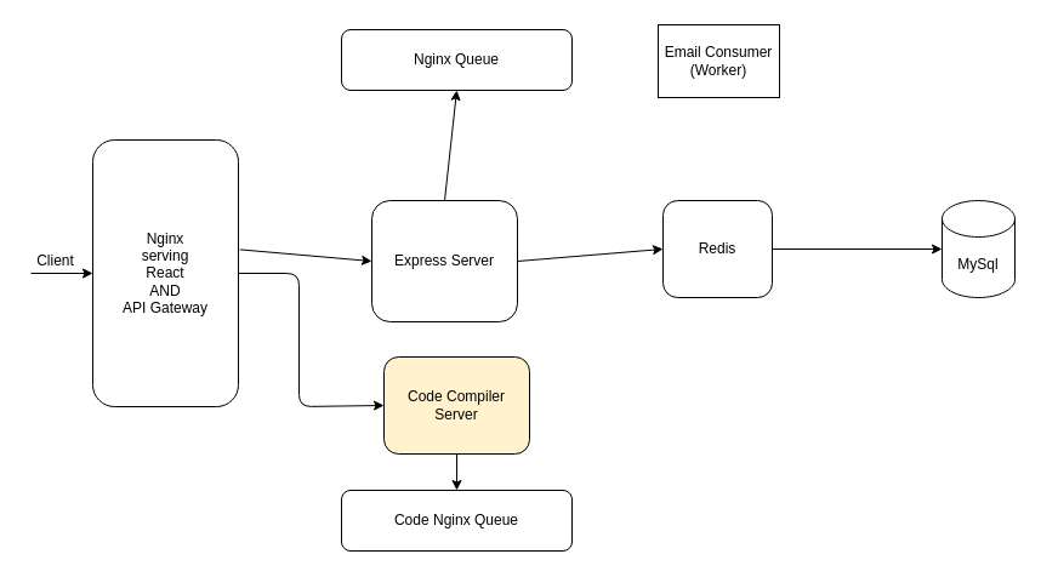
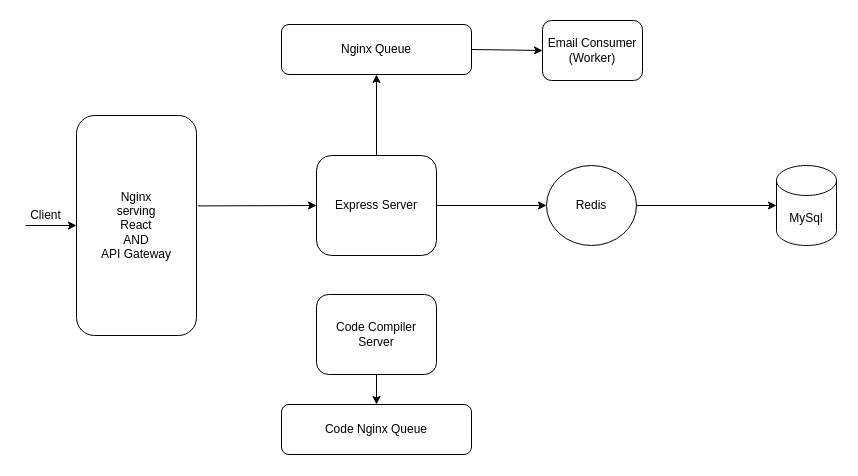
  <mxCell id="0" />
  <mxCell id="1" parent="0" />
  <mxCell id="2" style="edgeStyle=none;html=1;exitX=1.011;exitY=0.411;exitDx=0;exitDy=0;entryX=0;entryY=0.5;entryDx=0;entryDy=0;exitPerimeter=0;rounded=1;" parent="1" source="4" target="7" edge="1"><mxGeometry relative="1" as="geometry" /></mxCell>
- <mxCell id="3" style="edgeStyle=none;html=1;exitX=1;exitY=0.5;exitDx=0;exitDy=0;entryX=0;entryY=0.5;entryDx=0;entryDy=0;rounded=1;" edge="1" parent="1" source="4" target="14"><mxGeometry relative="1" as="geometry"><Array as="points"><mxPoint x="246" y="225" /><mxPoint x="246" y="335" /></Array></mxGeometry></mxCell>
  <mxCell id="4" value="Nginx&lt;br&gt;serving&lt;br&gt;React&lt;br&gt;AND&lt;br&gt;API Gateway" style="rounded=1;whiteSpace=wrap;html=1;" parent="1" vertex="1"><mxGeometry x="76" y="115" width="120" height="220" as="geometry" /></mxCell>
  <mxCell id="5" style="edgeStyle=none;html=1;exitX=1;exitY=0.5;exitDx=0;exitDy=0;entryX=0;entryY=0.5;entryDx=0;entryDy=0;rounded=1;" parent="1" source="7" target="8" edge="1"><mxGeometry relative="1" as="geometry" /></mxCell>
  <mxCell id="6" style="edgeStyle=none;html=1;exitX=0.5;exitY=0;exitDx=0;exitDy=0;entryX=0.5;entryY=1;entryDx=0;entryDy=0;rounded=1;" parent="1" source="7" target="17" edge="1"><mxGeometry relative="1" as="geometry" /></mxCell>
- <mxCell id="7" value="Express Server" style="rounded=1;whiteSpace=wrap;html=1;" parent="1" vertex="1"><mxGeometry x="306" y="165" width="120" height="100" as="geometry" /></mxCell>
- <mxCell id="8" value="Redis" style="rounded=1;whiteSpace=wrap;html=1;" parent="1" vertex="1"><mxGeometry x="546" y="165" width="90" height="80" as="geometry" /></mxCell>
+ <mxCell id="7" value="Express Server" style="rounded=1;whiteSpace=wrap;html=1;" parent="1" vertex="1"><mxGeometry x="316" y="155" width="120" height="100" as="geometry" /></mxCell>
+ <mxCell id="8" value="Redis" style="ellipse;whiteSpace=wrap;html=1;" parent="1" vertex="1"><mxGeometry x="546" y="165" width="90" height="80" as="geometry" /></mxCell>
  <mxCell id="9" value="MySql" style="shape=cylinder3;whiteSpace=wrap;html=1;boundedLbl=1;backgroundOutline=1;size=15;rounded=1;" parent="1" vertex="1"><mxGeometry x="776" y="165" width="60" height="80" as="geometry" /></mxCell>
  <mxCell id="10" value="" style="endArrow=classic;html=1;entryX=0;entryY=0.5;entryDx=0;entryDy=0;entryPerimeter=0;exitX=1;exitY=0.5;exitDx=0;exitDy=0;rounded=1;" parent="1" source="8" target="9" edge="1"><mxGeometry width="50" height="50" relative="1" as="geometry"><mxPoint x="546" y="275" as="sourcePoint" /><mxPoint x="596" y="225" as="targetPoint" /></mxGeometry></mxCell>
  <mxCell id="11" value="" style="endArrow=classic;html=1;entryX=0;entryY=0.5;entryDx=0;entryDy=0;rounded=1;" parent="1" target="4" edge="1"><mxGeometry width="50" height="50" relative="1" as="geometry"><mxPoint x="25" y="225" as="sourcePoint" /><mxPoint x="68" y="225" as="targetPoint" /></mxGeometry></mxCell>
  <mxCell id="12" value="Client" style="text;html=1;align=center;verticalAlign=middle;resizable=0;points=[];autosize=1;strokeColor=none;fillColor=none;rounded=1;" parent="1" vertex="1"><mxGeometry x="20" y="200" width="50" height="30" as="geometry" /></mxCell>
  <mxCell id="13" style="edgeStyle=none;html=1;exitX=0.5;exitY=1;exitDx=0;exitDy=0;entryX=0.5;entryY=0;entryDx=0;entryDy=0;rounded=1;" edge="1" parent="1" source="14" target="15"><mxGeometry relative="1" as="geometry" /></mxCell>
- <mxCell id="14" value="Code Compiler&lt;br&gt;Server" style="rounded=1;whiteSpace=wrap;html=1;fillColor=#fff2cc;" parent="1" vertex="1"><mxGeometry x="316" y="294" width="120" height="80" as="geometry" /></mxCell>
+ <mxCell id="14" value="Code Compiler&lt;br&gt;Server" style="rounded=1;whiteSpace=wrap;html=1;" parent="1" vertex="1"><mxGeometry x="316" y="294" width="120" height="80" as="geometry" /></mxCell>
  <mxCell id="15" value="Code Nginx Queue" style="rounded=1;whiteSpace=wrap;html=1;" parent="1" vertex="1"><mxGeometry x="281" y="404" width="190" height="50" as="geometry" /></mxCell>
+ <mxCell id="16" style="edgeStyle=none;html=1;exitX=1;exitY=0.5;exitDx=0;exitDy=0;entryX=0;entryY=0.5;entryDx=0;entryDy=0;rounded=1;" parent="1" source="17" target="18" edge="1"><mxGeometry relative="1" as="geometry" /></mxCell>
  <mxCell id="17" value="Nginx Queue" style="rounded=1;whiteSpace=wrap;html=1;" parent="1" vertex="1"><mxGeometry x="281" y="24" width="190" height="50" as="geometry" /></mxCell>
- <mxCell id="18" value="Email Consumer&lt;br&gt;(Worker)" style="whiteSpace=wrap;html=1;rounded=0;" parent="1" vertex="1"><mxGeometry x="542" y="20" width="100" height="60" as="geometry" /></mxCell>
+ <mxCell id="18" value="Email Consumer&lt;br&gt;(Worker)" style="rounded=1;whiteSpace=wrap;html=1;" parent="1" vertex="1"><mxGeometry x="542" y="20" width="100" height="60" as="geometry" /></mxCell>
